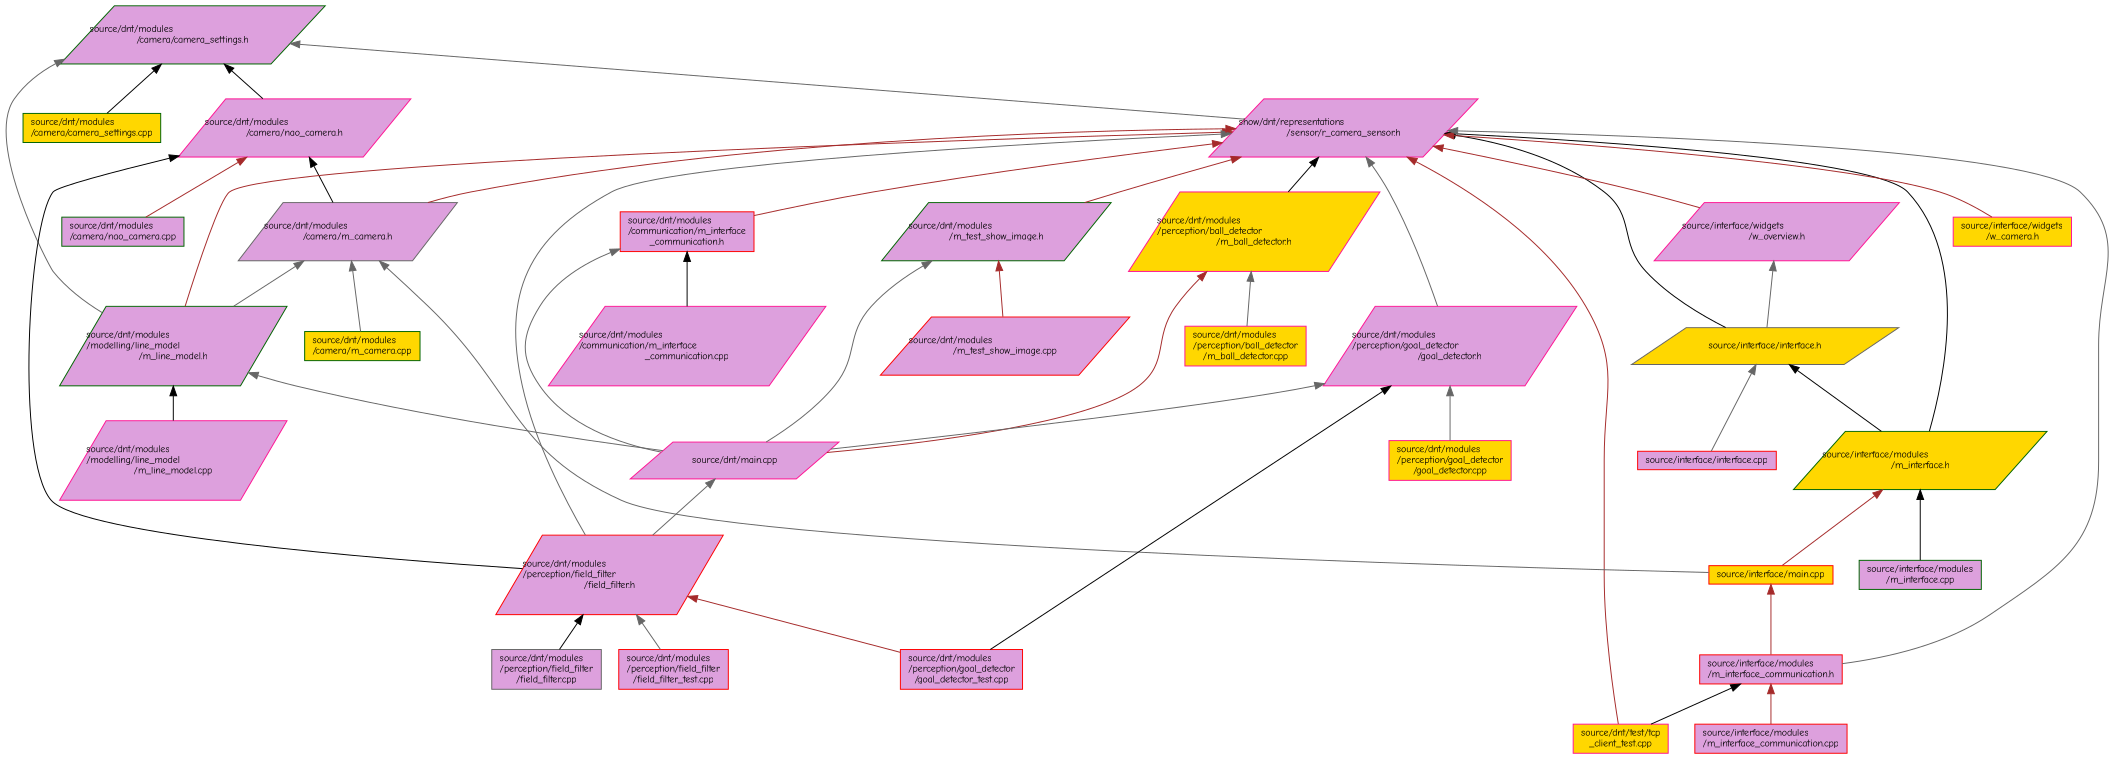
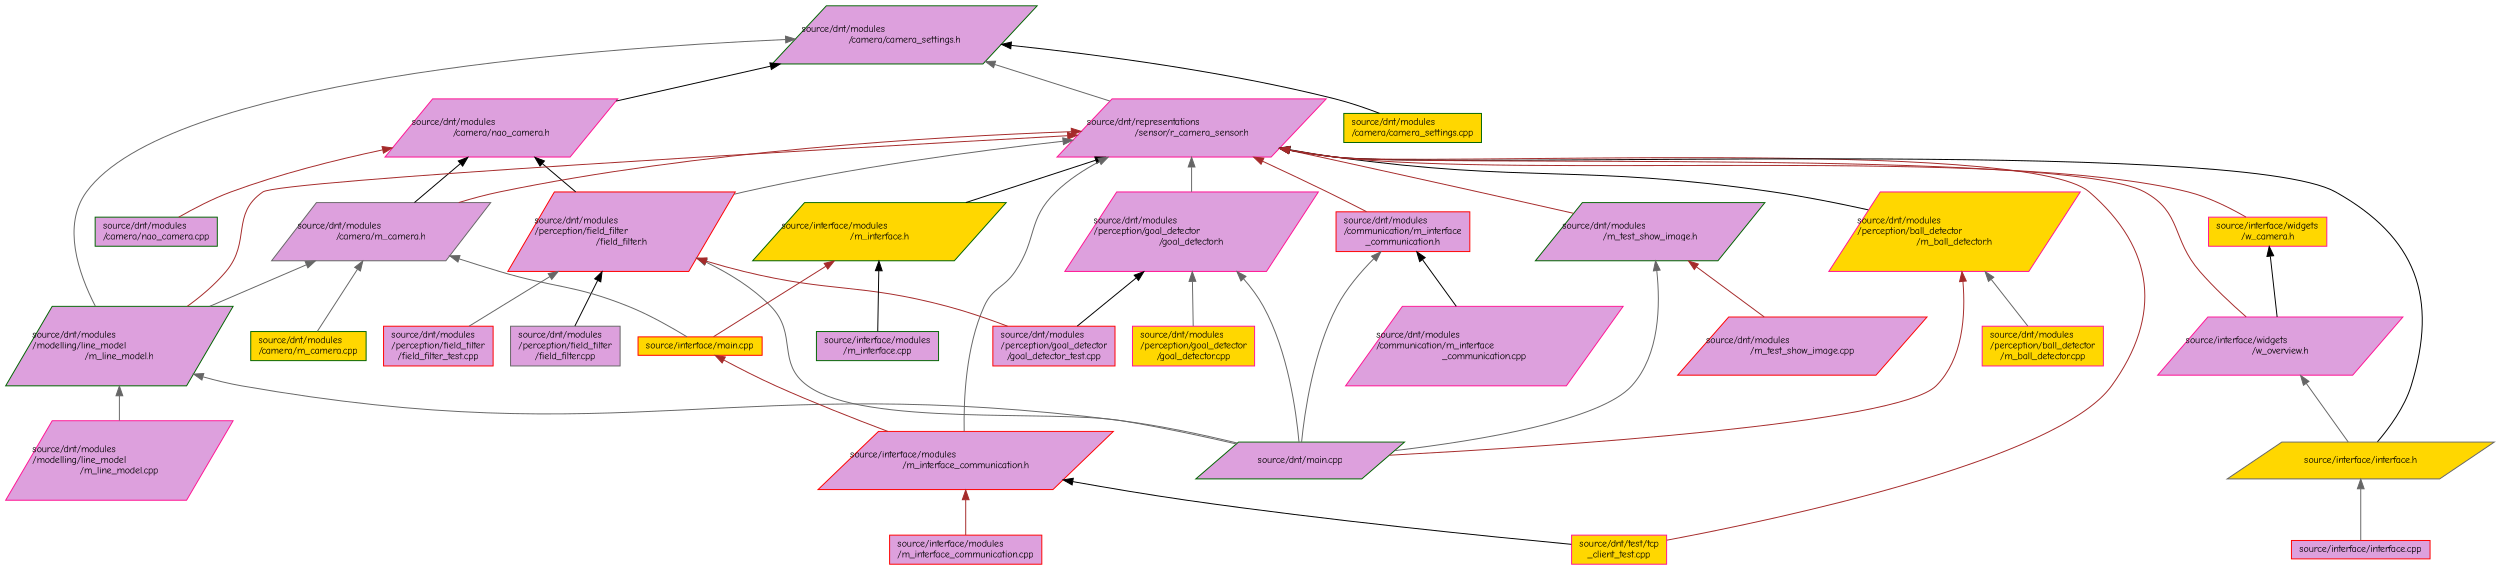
  digraph {
    fontname="Comic Neue"
    node [color=deeppink fillcolor=plum fontname="Comic Neue" fontsize=10 shape=parallelogram style=filled]
    edge [color=gray40 dir=back fontname="Comic Neue" fontsize=10 labelfontname=Helvetica labelfontsize=10 style=solid]
    n1 [color=darkgreen fontcolor=black height=0.2 label="source/dnt/modules\l/camera/camera_settings.h" width=0.4]
    n2 [color=darkgreen height=0.2 label="source/dnt/modules\l/modelling/line_model\l/m_line_model.h" width=0.4]
    n3 [color=darkgreen fillcolor=gold height=0.2 label="source/dnt/modules\l/camera/camera_settings.cpp" shape=box width=0.4]
    n4 [height=0.2 label="source/dnt/modules\l/camera/nao_camera.h" width=0.4]
-   n5 [height=0.2 label="show/dnt/representations\l/sensor/r_camera_sensor.h" width=0.4]
-   n6 [height=0.2 label="source/dnt/main.cpp" width=0.4]
+   n5 [height=0.2 label="source/dnt/representations\l/sensor/r_camera_sensor.h" width=0.4]
+   n6 [color=darkgreen height=0.2 label="source/dnt/main.cpp" width=0.4]
    n7 [height=0.2 label="source/dnt/modules\l/modelling/line_model\l/m_line_model.cpp" width=0.4]
    n8 [color=red height=0.2 label="source/dnt/modules\l/perception/field_filter\l/field_filter.h" width=0.4]
    n9 [color=gray40 height=0.2 label="source/dnt/modules\l/perception/field_filter\l/field_filter.cpp" shape=box width=0.4]
    n10 [color=red height=0.2 label="source/dnt/modules\l/perception/field_filter\l/field_filter_test.cpp" shape=box width=0.4]
    n11 [color=red height=0.2 label="source/dnt/modules\l/perception/goal_detector\l/goal_detector_test.cpp" shape=box width=0.4]
    n12 [color=gray40 height=0.2 label="source/dnt/modules\l/camera/m_camera.h" width=0.4]
    n13 [color=darkgreen height=0.2 label="source/dnt/modules\l/camera/nao_camera.cpp" shape=box width=0.4]
    n14 [color=red height=0.2 label="source/dnt/modules\l/communication/m_interface\l_communication.h" shape=box width=0.4]
    n15 [color=darkgreen height=0.2 label="source/dnt/modules\l/m_test_show_image.h" width=0.4]
    n16 [fillcolor=gold height=0.2 label="source/dnt/modules\l/perception/ball_detector\l/m_ball_detector.h" width=0.4]
    n17 [height=0.2 label="source/dnt/modules\l/perception/goal_detector\l/goal_detector.h" width=0.4]
    n18 [fillcolor=gold height=0.2 label="source/dnt/test/tcp\l_client_test.cpp" shape=box width=0.4]
    n19 [color=gray40 fillcolor=gold height=0.2 label="source/interface/interface.h" width=0.4]
    n20 [color=darkgreen fillcolor=gold height=0.2 label="source/interface/modules\l/m_interface.h" width=0.4]
    n21 [height=0.2 label="source/interface/widgets\l/w_overview.h" width=0.4]
    n22 [fillcolor=gold height=0.2 label="source/interface/widgets\l/w_camera.h" shape=box width=0.4]
-   n23 [color=red height=0.2 label="source/interface/modules\l/m_interface_communication.h" shape=box width=0.4]
+   n23 [color=red height=0.2 label="source/interface/modules\l/m_interface_communication.h" width=0.4]
    n24 [color=darkgreen fillcolor=gold height=0.2 label="source/dnt/modules\l/camera/m_camera.cpp" shape=box width=0.4]
    n25 [color=red fillcolor=gold height=0.2 label="source/interface/main.cpp" shape=box width=0.4]
    n26 [height=0.2 label="source/dnt/modules\l/communication/m_interface\l_communication.cpp" width=0.4]
    n27 [color=red height=0.2 label="source/dnt/modules\l/m_test_show_image.cpp" width=0.4]
    n28 [fillcolor=gold height=0.2 label="source/dnt/modules\l/perception/ball_detector\l/m_ball_detector.cpp" shape=box width=0.4]
    n29 [fillcolor=gold height=0.2 label="source/dnt/modules\l/perception/goal_detector\l/goal_detector.cpp" shape=box width=0.4]
    n30 [color=red height=0.2 label="source/interface/interface.cpp" shape=box width=0.4]
    n31 [color=darkgreen height=0.2 label="source/interface/modules\l/m_interface.cpp" shape=box width=0.4]
    n32 [color=red height=0.2 label="source/interface/modules\l/m_interface_communication.cpp" shape=box width=0.4]
    n1 -> n2
    n1 -> n3 [color=black]
    n1 -> n4 [color=black]
    n1 -> n5
    n2 -> n6
-   n2 -> n7 [color=black]
+   n2 -> n7
    n4 -> n8 [color=black]
    n4 -> n12 [color=black]
    n4 -> n13 [color=brown]
    n5 -> n2 [color=brown]
    n5 -> n8
    n5 -> n12 [color=brown]
    n5 -> n14 [color=brown]
    n5 -> n15 [color=brown]
    n5 -> n16 [color=black]
    n5 -> n17
    n5 -> n18 [color=brown]
    n5 -> n19 [color=black]
    n5 -> n20 [color=black]
    n5 -> n21 [color=brown]
    n5 -> n22 [color=brown]
    n5 -> n23
-   n6 -> n8
+   n8 -> n6
    n8 -> n9 [color=black]
    n8 -> n10
    n8 -> n11 [color=brown]
    n12 -> n2
    n12 -> n24
    n12 -> n25
    n14 -> n6
    n14 -> n26 [color=black]
    n15 -> n6
    n15 -> n27 [color=brown]
    n16 -> n6 [color=brown]
    n16 -> n28
    n17 -> n6
    n17 -> n11 [color=black]
    n17 -> n29
-   n19 -> n20 [color=black]
    n19 -> n30
    n20 -> n25 [color=brown]
    n20 -> n31 [color=black]
    n21 -> n19
+   n22 -> n21 [color=black]
    n23 -> n18 [color=black]
    n23 -> n32 [color=brown]
    n25 -> n23 [color=brown]
  }
